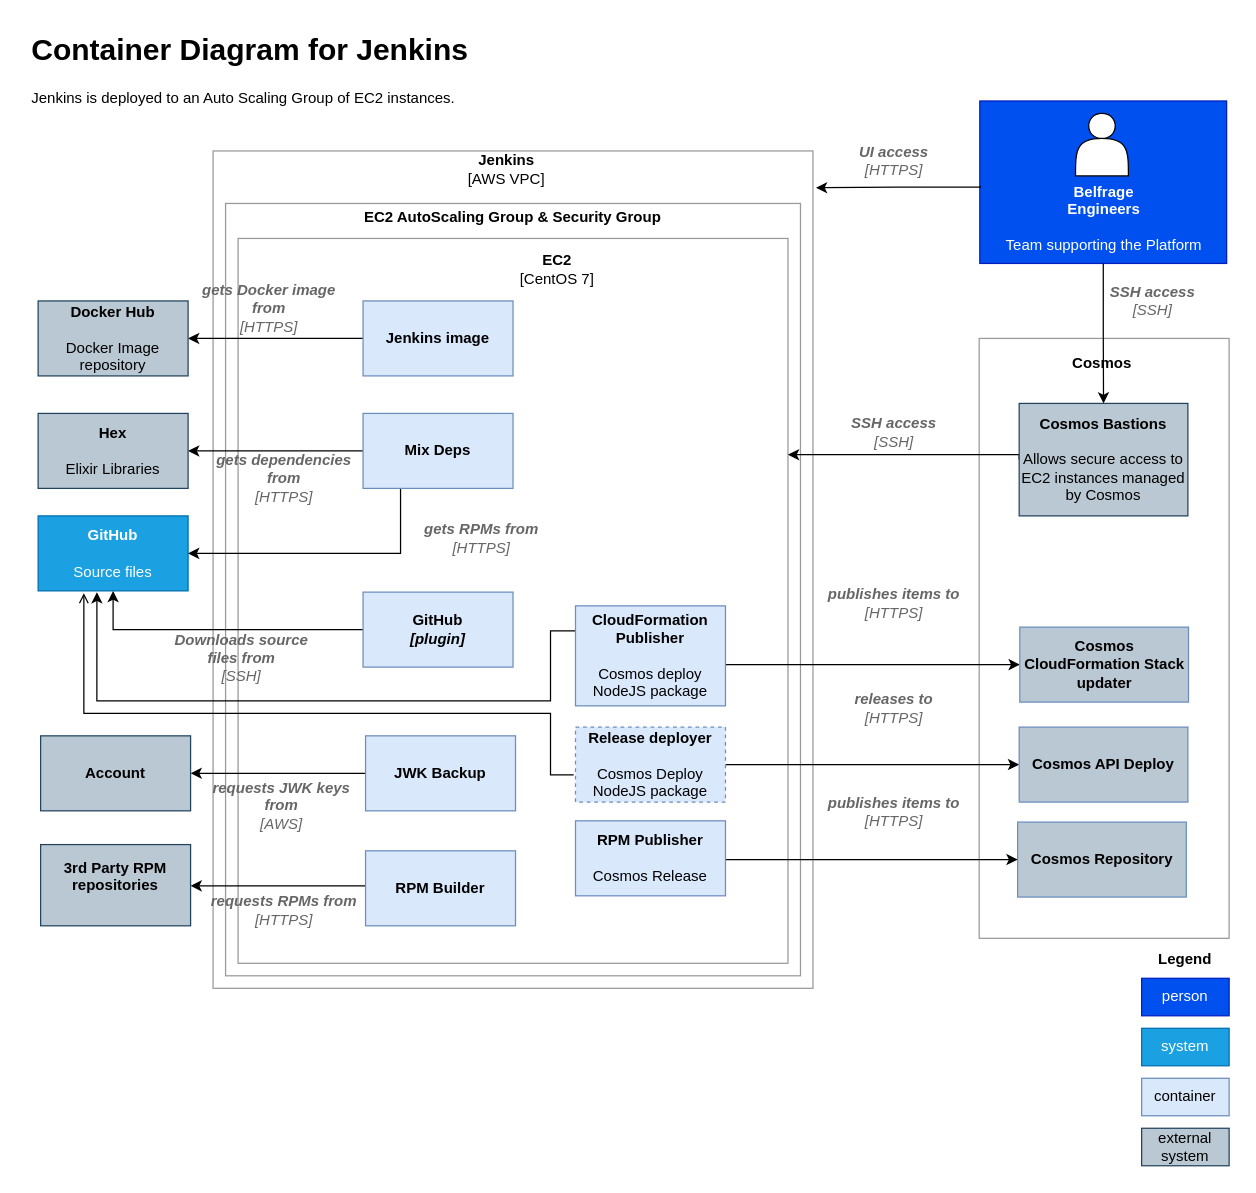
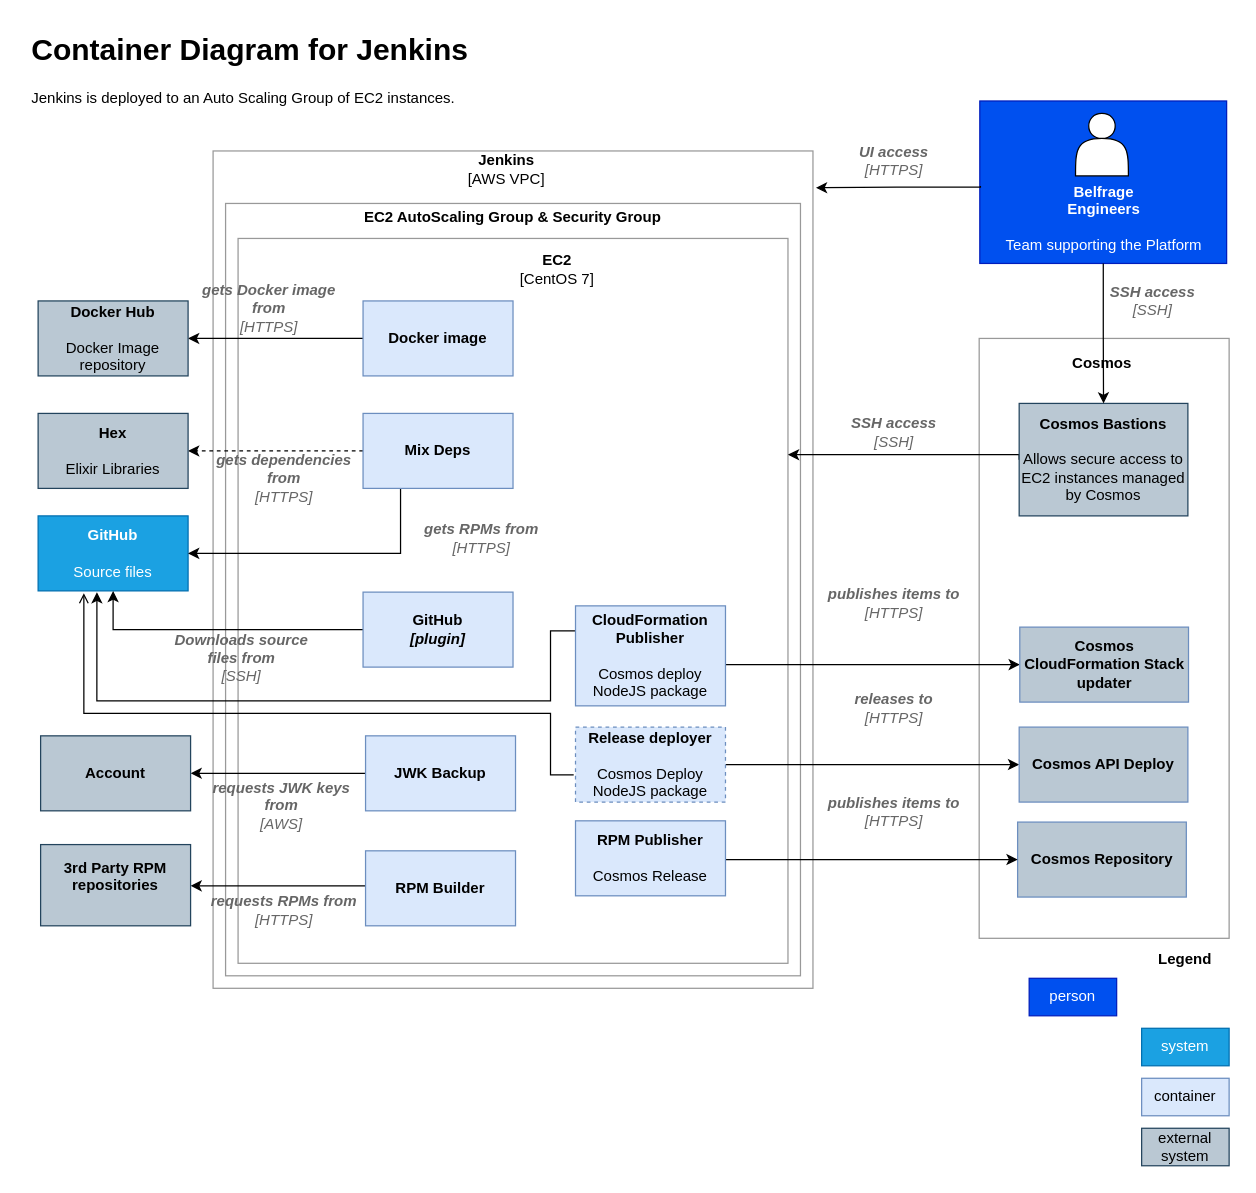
  <mxCell id="0" />
  <mxCell id="1" parent="0" />
  <mxCell id="2" value="" style="rounded=0;whiteSpace=wrap;html=1;fillColor=none;strokeColor=#999999;" parent="1" vertex="1"><mxGeometry x="170" y="120" width="480" height="670" as="geometry" /></mxCell>
  <mxCell id="3" value="" style="rounded=0;whiteSpace=wrap;html=1;fillColor=none;strokeColor=#999999;" parent="1" vertex="1"><mxGeometry x="180" y="162" width="460" height="618" as="geometry" /></mxCell>
  <mxCell id="4" value="" style="rounded=0;whiteSpace=wrap;html=1;fillColor=none;strokeColor=#999999;" parent="1" vertex="1"><mxGeometry x="190" y="190" width="440" height="580" as="geometry" /></mxCell>
  <mxCell id="5" value="&lt;h1&gt;Container Diagram for Jenkins&lt;/h1&gt;&lt;p&gt;Jenkins is deployed to an Auto Scaling Group of EC2 instances.&lt;br&gt;&lt;/p&gt;" style="text;html=1;strokeColor=none;fillColor=none;spacing=5;spacingTop=-20;whiteSpace=wrap;overflow=hidden;rounded=0;" parent="1" vertex="1"><mxGeometry x="20" y="20" width="560" height="90" as="geometry" /></mxCell>
  <mxCell id="6" value="" style="rounded=0;whiteSpace=wrap;html=1;fillColor=none;strokeColor=#999999;" parent="1" vertex="1"><mxGeometry x="783" y="270" width="200" height="480" as="geometry" /></mxCell>
  <mxCell id="7" value="&lt;b&gt;EC2 AutoScaling Group &amp;amp; Security Group&lt;/b&gt;" style="text;html=1;strokeColor=none;fillColor=none;align=center;verticalAlign=middle;whiteSpace=wrap;rounded=0;" parent="1" vertex="1"><mxGeometry x="200" y="163" width="420" height="20" as="geometry" /></mxCell>
  <mxCell id="8" value="&lt;b&gt;EC2&lt;/b&gt;&lt;br&gt;[CentOS 7]" style="text;html=1;strokeColor=none;fillColor=none;align=center;verticalAlign=middle;whiteSpace=wrap;rounded=0;" parent="1" vertex="1"><mxGeometry x="287.5" y="200" width="315" height="30" as="geometry" /></mxCell>
  <mxCell id="9" value="&lt;b&gt;Jenkins&lt;/b&gt;&lt;br&gt;[AWS VPC]" style="text;html=1;strokeColor=none;fillColor=none;align=center;verticalAlign=middle;whiteSpace=wrap;rounded=0;" parent="1" vertex="1"><mxGeometry x="210" y="125" width="390" height="20" as="geometry" /></mxCell>
  <mxCell id="10" value="container" style="rounded=0;whiteSpace=wrap;html=1;fillColor=#dae8fc;strokeColor=#6c8ebf;" parent="1" vertex="1"><mxGeometry x="913" y="862" width="70" height="30" as="geometry" /></mxCell>
  <mxCell id="11" value="system" style="rounded=0;whiteSpace=wrap;html=1;fillColor=#1ba1e2;strokeColor=#006EAF;fontColor=#ffffff;" parent="1" vertex="1"><mxGeometry x="913" y="822" width="70" height="30" as="geometry" /></mxCell>
- <mxCell id="12" value="person" style="rounded=0;whiteSpace=wrap;html=1;fillColor=#0050ef;strokeColor=#001DBC;fontColor=#ffffff;" parent="1" vertex="1"><mxGeometry x="913" y="782" width="70" height="30" as="geometry" /></mxCell>
+ <mxCell id="12" value="person" style="rounded=0;whiteSpace=wrap;html=1;fillColor=#0050ef;strokeColor=#001DBC;fontColor=#ffffff;" parent="1" vertex="1"><mxGeometry x="823" y="782" width="70" height="30" as="geometry" /></mxCell>
  <mxCell id="13" value="external system" style="rounded=0;whiteSpace=wrap;html=1;fillColor=#bac8d3;strokeColor=#23445d;" parent="1" vertex="1"><mxGeometry x="913" y="902" width="70" height="30" as="geometry" /></mxCell>
  <mxCell id="14" value="" style="group" parent="1" vertex="1" connectable="0"><mxGeometry x="782.5" y="80" width="197.5" height="130" as="geometry" /></mxCell>
  <mxCell id="15" value="&lt;br&gt;&lt;br&gt;&lt;br&gt;&lt;br&gt;&lt;b&gt;Belfrage&lt;br&gt;Engineers&lt;/b&gt;&lt;br&gt;&lt;br&gt;Team supporting the Platform" style="rounded=0;whiteSpace=wrap;html=1;fillColor=#0050ef;strokeColor=#001DBC;fontColor=#ffffff;" parent="14" vertex="1"><mxGeometry x="1" width="197.5" height="130" as="geometry" /></mxCell>
  <mxCell id="16" value="" style="shape=actor;whiteSpace=wrap;html=1;" parent="14" vertex="1"><mxGeometry x="77.589" y="10" width="42.321" height="50" as="geometry" /></mxCell>
  <mxCell id="17" style="edgeStyle=orthogonalEdgeStyle;rounded=0;orthogonalLoop=1;jettySize=auto;html=1;exitX=0;exitY=0.5;exitDx=0;exitDy=0;" edge="1" parent="1" source="18" target="4"><mxGeometry relative="1" as="geometry"><Array as="points"><mxPoint x="680" y="363" /><mxPoint x="680" y="363" /></Array></mxGeometry></mxCell>
  <mxCell id="18" value="&lt;b&gt;Cosmos Bastions&lt;/b&gt;&lt;br&gt;&lt;br&gt;Allows&amp;nbsp;secure access to EC2 instances managed by Cosmos" style="rounded=0;whiteSpace=wrap;html=1;fillColor=#bac8d3;strokeColor=#23445d;" parent="1" vertex="1"><mxGeometry x="815" y="322" width="135" height="90" as="geometry" /></mxCell>
  <mxCell id="19" value="&lt;i&gt;&lt;font color=&quot;#666666&quot;&gt;&lt;b&gt;SSH access&lt;/b&gt;&lt;br&gt;[SSH]&lt;br&gt;&lt;/font&gt;&lt;/i&gt;" style="text;html=1;strokeColor=none;fillColor=none;align=center;verticalAlign=middle;whiteSpace=wrap;rounded=0;" parent="1" vertex="1"><mxGeometry x="882" y="230" width="80" height="20" as="geometry" /></mxCell>
  <mxCell id="20" value="&lt;i&gt;&lt;font color=&quot;#666666&quot;&gt;&lt;b&gt;SSH access&lt;/b&gt;&lt;br&gt;[SSH]&lt;br&gt;&lt;/font&gt;&lt;/i&gt;" style="text;html=1;strokeColor=none;fillColor=none;align=center;verticalAlign=middle;whiteSpace=wrap;rounded=0;" parent="1" vertex="1"><mxGeometry x="670" y="335" width="90" height="20" as="geometry" /></mxCell>
  <mxCell id="21" value="&lt;b&gt;GitHub&lt;/b&gt;&lt;br&gt;&lt;br&gt;Source files" style="rounded=0;whiteSpace=wrap;html=1;fillColor=#1ba1e2;strokeColor=#006EAF;fontColor=#ffffff;" parent="1" vertex="1"><mxGeometry x="30" y="412" width="120" height="60" as="geometry" /></mxCell>
  <mxCell id="22" style="edgeStyle=orthogonalEdgeStyle;rounded=0;orthogonalLoop=1;jettySize=auto;html=1;entryX=0.5;entryY=1;entryDx=0;entryDy=0;" edge="1" parent="1" source="23" target="21"><mxGeometry relative="1" as="geometry" /></mxCell>
  <mxCell id="23" value="&lt;b&gt;GitHub&lt;br&gt;&lt;/b&gt;&lt;i&gt;&lt;b&gt;[plugin]&lt;/b&gt;&lt;/i&gt;" style="rounded=0;whiteSpace=wrap;html=1;fillColor=#dae8fc;strokeColor=#6c8ebf;" parent="1" vertex="1"><mxGeometry x="290" y="473" width="120" height="60" as="geometry" /></mxCell>
  <mxCell id="24" value="&lt;i&gt;&lt;font color=&quot;#666666&quot;&gt;&lt;b&gt;publishes items to&lt;/b&gt;&lt;br&gt;[HTTPS]&lt;br&gt;&lt;/font&gt;&lt;/i&gt;" style="text;html=1;strokeColor=none;fillColor=none;align=center;verticalAlign=middle;whiteSpace=wrap;rounded=0;" parent="1" vertex="1"><mxGeometry x="660" y="639" width="110" height="20" as="geometry" /></mxCell>
  <mxCell id="25" value="&lt;b&gt;Legend&lt;/b&gt;" style="text;html=1;strokeColor=none;fillColor=none;align=center;verticalAlign=middle;whiteSpace=wrap;rounded=0;" parent="1" vertex="1"><mxGeometry x="913" y="757" width="70" height="20" as="geometry" /></mxCell>
  <mxCell id="26" value="&lt;font color=&quot;#666666&quot;&gt;&lt;i&gt;&lt;b&gt;Downloads source files from&lt;/b&gt;&lt;br&gt;[SSH]&lt;br&gt;&lt;/i&gt;&lt;/font&gt;" style="text;html=1;strokeColor=none;fillColor=none;align=center;verticalAlign=middle;whiteSpace=wrap;rounded=0;" vertex="1" parent="1"><mxGeometry x="128" y="516" width="130" height="20" as="geometry" /></mxCell>
  <mxCell id="27" value="&lt;b&gt;Cosmos Repository&lt;/b&gt;" style="rounded=0;whiteSpace=wrap;html=1;strokeColor=#6c8ebf;fillColor=#BAC8D3;" vertex="1" parent="1"><mxGeometry x="813.75" y="657" width="135" height="60" as="geometry" /></mxCell>
  <mxCell id="28" style="edgeStyle=orthogonalEdgeStyle;rounded=0;orthogonalLoop=1;jettySize=auto;html=1;" edge="1" parent="1" source="29"><mxGeometry relative="1" as="geometry"><mxPoint x="152" y="618" as="targetPoint" /></mxGeometry></mxCell>
  <mxCell id="29" value="&lt;b&gt;JWK Backup&lt;/b&gt;" style="rounded=0;whiteSpace=wrap;html=1;fillColor=#dae8fc;strokeColor=#6c8ebf;" vertex="1" parent="1"><mxGeometry x="292" y="588" width="120" height="60" as="geometry" /></mxCell>
  <mxCell id="30" value="&lt;b&gt;Account&lt;/b&gt;" style="rounded=0;whiteSpace=wrap;html=1;fillColor=#bac8d3;strokeColor=#23445d;" vertex="1" parent="1"><mxGeometry x="32" y="588" width="120" height="60" as="geometry" /></mxCell>
  <mxCell id="31" value="&lt;font color=&quot;#666666&quot;&gt;&lt;i&gt;&lt;b&gt;requests JWK keys from&lt;br&gt;&lt;/b&gt;[AWS]&lt;/i&gt;&lt;/font&gt;" style="text;html=1;strokeColor=none;fillColor=none;align=center;verticalAlign=middle;whiteSpace=wrap;rounded=0;" vertex="1" parent="1"><mxGeometry x="160" y="634" width="130" height="20" as="geometry" /></mxCell>
  <mxCell id="32" style="edgeStyle=orthogonalEdgeStyle;rounded=0;orthogonalLoop=1;jettySize=auto;html=1;" edge="1" parent="1" source="33" target="27"><mxGeometry relative="1" as="geometry"><Array as="points"><mxPoint x="700" y="687" /><mxPoint x="700" y="687" /></Array></mxGeometry></mxCell>
  <mxCell id="33" value="&lt;b&gt;RPM Publisher&lt;/b&gt;&lt;br&gt;&lt;br&gt;Cosmos Release" style="rounded=0;whiteSpace=wrap;html=1;fillColor=#dae8fc;strokeColor=#6c8ebf;" vertex="1" parent="1"><mxGeometry x="460" y="656" width="120" height="60" as="geometry" /></mxCell>
  <mxCell id="34" style="edgeStyle=orthogonalEdgeStyle;rounded=0;orthogonalLoop=1;jettySize=auto;html=1;" edge="1" parent="1" source="15" target="18"><mxGeometry relative="1" as="geometry" /></mxCell>
- <mxCell id="35" style="edgeStyle=orthogonalEdgeStyle;rounded=0;orthogonalLoop=1;jettySize=auto;html=1;" edge="1" parent="1" source="37" target="40"><mxGeometry relative="1" as="geometry" /></mxCell>
+ <mxCell id="35" style="edgeStyle=orthogonalEdgeStyle;rounded=0;orthogonalLoop=1;jettySize=auto;html=1;dashed=1;" edge="1" parent="1" source="37" target="40"><mxGeometry relative="1" as="geometry" /></mxCell>
  <mxCell id="36" style="edgeStyle=orthogonalEdgeStyle;rounded=0;orthogonalLoop=1;jettySize=auto;html=1;entryX=1;entryY=0.5;entryDx=0;entryDy=0;" edge="1" parent="1" source="37" target="21"><mxGeometry relative="1" as="geometry"><Array as="points"><mxPoint x="320" y="442" /></Array></mxGeometry></mxCell>
  <mxCell id="37" value="&lt;b&gt;Mix Deps&lt;/b&gt;" style="rounded=0;whiteSpace=wrap;html=1;fillColor=#dae8fc;strokeColor=#6c8ebf;" vertex="1" parent="1"><mxGeometry x="290" y="330" width="120" height="60" as="geometry" /></mxCell>
  <mxCell id="38" style="edgeStyle=orthogonalEdgeStyle;rounded=0;orthogonalLoop=1;jettySize=auto;html=1;" edge="1" parent="1" source="39" target="41"><mxGeometry relative="1" as="geometry" /></mxCell>
- <mxCell id="39" value="&lt;b&gt;Jenkins image&lt;/b&gt;" style="rounded=0;whiteSpace=wrap;html=1;fillColor=#dae8fc;strokeColor=#6c8ebf;" vertex="1" parent="1"><mxGeometry x="290" y="240" width="120" height="60" as="geometry" /></mxCell>
+ <mxCell id="39" value="&lt;b&gt;Docker image&lt;/b&gt;" style="rounded=0;whiteSpace=wrap;html=1;fillColor=#dae8fc;strokeColor=#6c8ebf;" vertex="1" parent="1"><mxGeometry x="290" y="240" width="120" height="60" as="geometry" /></mxCell>
  <mxCell id="40" value="&lt;b&gt;Hex&lt;/b&gt;&lt;br&gt;&lt;br&gt;Elixir Libraries" style="rounded=0;whiteSpace=wrap;html=1;fillColor=#bac8d3;strokeColor=#23445d;" vertex="1" parent="1"><mxGeometry x="30" y="330" width="120" height="60" as="geometry" /></mxCell>
  <mxCell id="41" value="&lt;b&gt;Docker Hub&lt;/b&gt;&lt;br&gt;&lt;br&gt;Docker Image repository" style="rounded=0;whiteSpace=wrap;html=1;fillColor=#bac8d3;strokeColor=#23445d;" vertex="1" parent="1"><mxGeometry x="30" y="240" width="120" height="60" as="geometry" /></mxCell>
  <mxCell id="42" value="&lt;font color=&quot;#666666&quot;&gt;&lt;i&gt;&lt;b&gt;gets dependencies from&lt;br&gt;&lt;/b&gt;[HTTPS]&lt;/i&gt;&lt;/font&gt;" style="text;html=1;strokeColor=none;fillColor=none;align=center;verticalAlign=middle;whiteSpace=wrap;rounded=0;" vertex="1" parent="1"><mxGeometry x="162" y="372" width="130" height="20" as="geometry" /></mxCell>
  <mxCell id="43" value="&lt;font color=&quot;#666666&quot;&gt;&lt;i&gt;&lt;b&gt;gets Docker image from&lt;br&gt;&lt;/b&gt;[HTTPS]&lt;/i&gt;&lt;/font&gt;" style="text;html=1;strokeColor=none;fillColor=none;align=center;verticalAlign=middle;whiteSpace=wrap;rounded=0;" vertex="1" parent="1"><mxGeometry x="150" y="236" width="130" height="20" as="geometry" /></mxCell>
  <mxCell id="44" style="edgeStyle=orthogonalEdgeStyle;rounded=0;orthogonalLoop=1;jettySize=auto;html=1;" edge="1" parent="1" source="46" target="47"><mxGeometry relative="1" as="geometry"><Array as="points"><mxPoint x="640" y="531" /><mxPoint x="640" y="531" /></Array></mxGeometry></mxCell>
  <mxCell id="45" style="edgeStyle=orthogonalEdgeStyle;rounded=0;orthogonalLoop=1;jettySize=auto;html=1;entryX=0.392;entryY=1.017;entryDx=0;entryDy=0;entryPerimeter=0;" edge="1" parent="1" source="46" target="21"><mxGeometry relative="1" as="geometry"><Array as="points"><mxPoint x="440" y="504" /><mxPoint x="440" y="560" /><mxPoint x="77" y="560" /></Array></mxGeometry></mxCell>
  <mxCell id="46" value="&lt;b&gt;CloudFormation Publisher&lt;/b&gt;&lt;br&gt;&lt;br&gt;Cosmos deploy NodeJS package" style="rounded=0;whiteSpace=wrap;html=1;fillColor=#dae8fc;strokeColor=#6c8ebf;" vertex="1" parent="1"><mxGeometry x="460" y="484" width="120" height="80" as="geometry" /></mxCell>
  <mxCell id="47" value="&lt;b&gt;Cosmos CloudFormation Stack updater&lt;/b&gt;" style="rounded=0;whiteSpace=wrap;html=1;strokeColor=#6c8ebf;fillColor=#BAC8D3;" vertex="1" parent="1"><mxGeometry x="815.5" y="501" width="135" height="60" as="geometry" /></mxCell>
  <mxCell id="48" value="&lt;i&gt;&lt;font color=&quot;#666666&quot;&gt;&lt;b&gt;publishes items to&lt;/b&gt;&lt;br&gt;[HTTPS]&lt;br&gt;&lt;/font&gt;&lt;/i&gt;" style="text;html=1;strokeColor=none;fillColor=none;align=center;verticalAlign=middle;whiteSpace=wrap;rounded=0;" vertex="1" parent="1"><mxGeometry x="660" y="472" width="110" height="20" as="geometry" /></mxCell>
  <mxCell id="49" style="edgeStyle=orthogonalEdgeStyle;rounded=0;orthogonalLoop=1;jettySize=auto;html=1;entryX=0.305;entryY=1.03;entryDx=0;entryDy=0;entryPerimeter=0;exitX=-0.012;exitY=0.637;exitDx=0;exitDy=0;exitPerimeter=0;endArrow=open;" edge="1" parent="1" source="51" target="21"><mxGeometry relative="1" as="geometry"><Array as="points"><mxPoint x="440" y="619" /><mxPoint x="440" y="570" /><mxPoint x="67" y="570" /></Array></mxGeometry></mxCell>
  <mxCell id="50" style="edgeStyle=orthogonalEdgeStyle;rounded=0;orthogonalLoop=1;jettySize=auto;html=1;entryX=0;entryY=0.5;entryDx=0;entryDy=0;" edge="1" parent="1" source="51" target="52"><mxGeometry relative="1" as="geometry" /></mxCell>
  <mxCell id="51" value="&lt;b&gt;Release deployer&lt;/b&gt;&lt;br&gt;&lt;br&gt;Cosmos Deploy NodeJS package" style="rounded=0;whiteSpace=wrap;html=1;fillColor=#dae8fc;strokeColor=#6c8ebf;dashed=1;" vertex="1" parent="1"><mxGeometry x="460" y="581" width="120" height="60" as="geometry" /></mxCell>
  <mxCell id="52" value="&lt;b&gt;Cosmos API Deploy&lt;/b&gt;" style="rounded=0;whiteSpace=wrap;html=1;strokeColor=#6c8ebf;fillColor=#BAC8D3;" vertex="1" parent="1"><mxGeometry x="815" y="581" width="135" height="60" as="geometry" /></mxCell>
  <mxCell id="53" value="&lt;i&gt;&lt;font color=&quot;#666666&quot;&gt;&lt;b&gt;releases to&lt;/b&gt;&lt;br&gt;[HTTPS]&lt;br&gt;&lt;/font&gt;&lt;/i&gt;" style="text;html=1;strokeColor=none;fillColor=none;align=center;verticalAlign=middle;whiteSpace=wrap;rounded=0;" vertex="1" parent="1"><mxGeometry x="660" y="556" width="110" height="20" as="geometry" /></mxCell>
  <mxCell id="54" value="&lt;b&gt;Cosmos&lt;/b&gt;" style="text;html=1;strokeColor=none;fillColor=none;align=center;verticalAlign=middle;whiteSpace=wrap;rounded=0;" vertex="1" parent="1"><mxGeometry x="790" y="280" width="182.5" height="20" as="geometry" /></mxCell>
  <mxCell id="55" style="edgeStyle=orthogonalEdgeStyle;rounded=0;orthogonalLoop=1;jettySize=auto;html=1;entryX=1.005;entryY=0.044;entryDx=0;entryDy=0;entryPerimeter=0;" edge="1" parent="1" target="2"><mxGeometry relative="1" as="geometry"><mxPoint x="784" y="148" as="sourcePoint" /><Array as="points"><mxPoint x="784" y="149" /><mxPoint x="717" y="149" /></Array></mxGeometry></mxCell>
  <mxCell id="56" value="&lt;i&gt;&lt;font color=&quot;#666666&quot;&gt;&lt;b&gt;UI access&lt;/b&gt;&lt;br&gt;[HTTPS]&lt;br&gt;&lt;/font&gt;&lt;/i&gt;" style="text;html=1;strokeColor=none;fillColor=none;align=center;verticalAlign=middle;whiteSpace=wrap;rounded=0;" vertex="1" parent="1"><mxGeometry x="670" y="118" width="90" height="20" as="geometry" /></mxCell>
  <mxCell id="57" style="edgeStyle=orthogonalEdgeStyle;rounded=0;orthogonalLoop=1;jettySize=auto;html=1;entryX=1;entryY=0.75;entryDx=0;entryDy=0;" edge="1" parent="1" source="58"><mxGeometry relative="1" as="geometry"><mxPoint x="152" y="708.04" as="targetPoint" /><Array as="points"><mxPoint x="220" y="708" /><mxPoint x="220" y="708" /></Array></mxGeometry></mxCell>
  <mxCell id="58" value="&lt;b&gt;RPM Builder&lt;/b&gt;" style="rounded=0;whiteSpace=wrap;html=1;fillColor=#dae8fc;strokeColor=#6c8ebf;" vertex="1" parent="1"><mxGeometry x="292" y="680" width="120" height="60" as="geometry" /></mxCell>
  <mxCell id="59" value="&lt;b&gt;3rd Party RPM repositories&lt;/b&gt;&lt;br&gt;&lt;br&gt;" style="rounded=0;whiteSpace=wrap;html=1;fillColor=#bac8d3;strokeColor=#23445d;" vertex="1" parent="1"><mxGeometry x="32" y="675" width="120" height="65" as="geometry" /></mxCell>
  <mxCell id="60" value="&lt;font color=&quot;#666666&quot;&gt;&lt;i&gt;&lt;b&gt;gets RPMs from&lt;br&gt;&lt;/b&gt;[HTTPS]&lt;br&gt;&lt;/i&gt;&lt;/font&gt;" style="text;html=1;strokeColor=none;fillColor=none;align=center;verticalAlign=middle;whiteSpace=wrap;rounded=0;" vertex="1" parent="1"><mxGeometry x="320" y="420" width="130" height="20" as="geometry" /></mxCell>
  <mxCell id="61" value="&lt;font color=&quot;#666666&quot;&gt;&lt;i&gt;&lt;b&gt;requests RPMs from&lt;br&gt;&lt;/b&gt;[HTTPS]&lt;/i&gt;&lt;/font&gt;" style="text;html=1;strokeColor=none;fillColor=none;align=center;verticalAlign=middle;whiteSpace=wrap;rounded=0;" vertex="1" parent="1"><mxGeometry x="162" y="718" width="130" height="20" as="geometry" /></mxCell>
